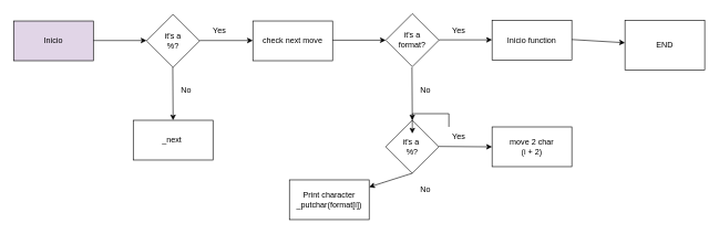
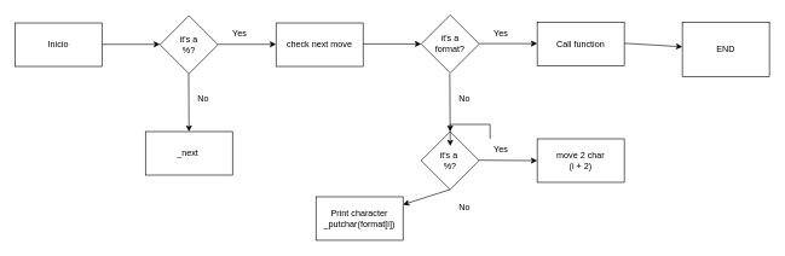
  <mxCell id="0" />
  <mxCell id="1" parent="0" />
- <mxCell id="2" value="Inicio" style="rounded=0;whiteSpace=wrap;html=1;fillColor=#e1d5e7;" vertex="1" parent="1"><mxGeometry x="20" y="31" width="120" height="60" as="geometry" /></mxCell>
+ <mxCell id="2" value="Inicio" style="rounded=0;whiteSpace=wrap;html=1;" vertex="1" parent="1"><mxGeometry x="20" y="31" width="120" height="60" as="geometry" /></mxCell>
  <mxCell id="3" value="" style="endArrow=classic;html=1;rounded=0;" edge="1" parent="1"><mxGeometry width="50" height="50" relative="1" as="geometry"><mxPoint x="259.5" y="101" as="sourcePoint" /><mxPoint x="260" y="181" as="targetPoint" /></mxGeometry></mxCell>
  <mxCell id="4" value="" style="endArrow=classic;html=1;rounded=0;" edge="1" parent="1"><mxGeometry width="50" height="50" relative="1" as="geometry"><mxPoint x="140" y="60.5" as="sourcePoint" /><mxPoint x="220" y="60.5" as="targetPoint" /></mxGeometry></mxCell>
  <mxCell id="5" value="it's a&lt;br&gt;%?" style="rhombus;whiteSpace=wrap;html=1;" vertex="1" parent="1"><mxGeometry x="220" y="21" width="80" height="80" as="geometry" /></mxCell>
  <mxCell id="6" value="_next&amp;nbsp;" style="rounded=0;whiteSpace=wrap;html=1;" vertex="1" parent="1"><mxGeometry x="200" y="181" width="120" height="60" as="geometry" /></mxCell>
  <mxCell id="7" value="No" style="text;html=1;strokeColor=none;fillColor=none;align=center;verticalAlign=middle;whiteSpace=wrap;rounded=0;" vertex="1" parent="1"><mxGeometry x="250" y="121" width="60" height="30" as="geometry" /></mxCell>
  <mxCell id="8" value="" style="endArrow=classic;html=1;rounded=0;" edge="1" parent="1"><mxGeometry width="50" height="50" relative="1" as="geometry"><mxPoint x="300" y="60.5" as="sourcePoint" /><mxPoint x="380" y="60.5" as="targetPoint" /></mxGeometry></mxCell>
  <mxCell id="9" value="Yes" style="text;html=1;strokeColor=none;fillColor=none;align=center;verticalAlign=middle;whiteSpace=wrap;rounded=0;" vertex="1" parent="1"><mxGeometry x="300" y="31" width="60" height="30" as="geometry" /></mxCell>
  <mxCell id="10" value="check next move" style="rounded=0;whiteSpace=wrap;html=1;" vertex="1" parent="1"><mxGeometry x="380" y="31" width="120" height="60" as="geometry" /></mxCell>
  <mxCell id="11" value="it's a&lt;br&gt;format?" style="rhombus;whiteSpace=wrap;html=1;" vertex="1" parent="1"><mxGeometry x="580" y="20" width="80" height="80" as="geometry" /></mxCell>
  <mxCell id="12" value="" style="endArrow=classic;html=1;rounded=0;" edge="1" parent="1"><mxGeometry width="50" height="50" relative="1" as="geometry"><mxPoint x="500" y="60" as="sourcePoint" /><mxPoint x="580" y="60" as="targetPoint" /></mxGeometry></mxCell>
  <mxCell id="13" value="" style="endArrow=classic;html=1;rounded=0;" edge="1" parent="1"><mxGeometry width="50" height="50" relative="1" as="geometry"><mxPoint x="660" y="59.5" as="sourcePoint" /><mxPoint x="740" y="59.5" as="targetPoint" /></mxGeometry></mxCell>
  <mxCell id="14" value="Yes" style="text;html=1;strokeColor=none;fillColor=none;align=center;verticalAlign=middle;whiteSpace=wrap;rounded=0;" vertex="1" parent="1"><mxGeometry x="660" y="30" width="60" height="30" as="geometry" /></mxCell>
- <mxCell id="15" value="Inicio function" style="rounded=0;whiteSpace=wrap;html=1;" vertex="1" parent="1"><mxGeometry x="740" y="30" width="120" height="60" as="geometry" /></mxCell>
+ <mxCell id="15" value="Call function" style="rounded=0;whiteSpace=wrap;html=1;" vertex="1" parent="1"><mxGeometry x="740" y="30" width="120" height="60" as="geometry" /></mxCell>
  <mxCell id="16" value="" style="endArrow=classic;html=1;rounded=0;" edge="1" parent="1" target="17"><mxGeometry width="50" height="50" relative="1" as="geometry"><mxPoint x="860" y="59" as="sourcePoint" /><mxPoint x="940" y="59" as="targetPoint" /></mxGeometry></mxCell>
  <mxCell id="17" value="END" style="rounded=0;whiteSpace=wrap;html=1;" vertex="1" parent="1"><mxGeometry x="940" y="30" width="120" height="75" as="geometry" /></mxCell>
  <mxCell id="18" value="" style="endArrow=classic;html=1;rounded=0;" edge="1" parent="1"><mxGeometry width="50" height="50" relative="1" as="geometry"><mxPoint x="619.5" y="101" as="sourcePoint" /><mxPoint y="181" as="targetPoint" x="620" /></mxGeometry></mxCell>
  <mxCell id="19" value="No" style="text;html=1;strokeColor=none;fillColor=none;align=center;verticalAlign=middle;whiteSpace=wrap;rounded=0;" vertex="1" parent="1"><mxGeometry x="610" y="121" width="60" height="30" as="geometry" /></mxCell>
  <mxCell id="20" value="it's a&amp;nbsp;&lt;br&gt;%?" style="rhombus;whiteSpace=wrap;html=1;" vertex="1" parent="1"><mxGeometry x="580" y="181" width="80" height="80" as="geometry" /></mxCell>
  <mxCell id="21" value="" style="endArrow=classic;html=1;rounded=0;" edge="1" parent="1" target="22"><mxGeometry width="50" height="50" relative="1" as="geometry"><mxPoint y="261" as="sourcePoint" x="620" /><mxPoint x="620.5" y="341" as="targetPoint" /></mxGeometry></mxCell>
  <mxCell id="22" value="Print character&lt;br&gt;_putchar(format[i])" style="rounded=0;whiteSpace=wrap;html=1;" vertex="1" parent="1"><mxGeometry x="435" y="271" width="120" height="60" as="geometry" /></mxCell>
  <mxCell id="23" style="edgeStyle=orthogonalEdgeStyle;rounded=0;orthogonalLoop=1;jettySize=auto;html=1;exitX=0.25;exitY=0;exitDx=0;exitDy=0;entryX=0.5;entryY=0.25;entryDx=0;entryDy=0;entryPerimeter=0;" edge="1" parent="1" source="24" target="20"><mxGeometry relative="1" as="geometry" /></mxCell>
  <mxCell id="24" value="Yes" style="text;html=1;strokeColor=none;fillColor=none;align=center;verticalAlign=middle;whiteSpace=wrap;rounded=0;" vertex="1" parent="1"><mxGeometry x="660" y="191" width="60" height="30" as="geometry" /></mxCell>
  <mxCell id="25" value="No" style="text;html=1;strokeColor=none;fillColor=none;align=center;verticalAlign=middle;whiteSpace=wrap;rounded=0;" vertex="1" parent="1"><mxGeometry x="610" y="271" width="60" height="30" as="geometry" /></mxCell>
  <mxCell id="26" value="" style="endArrow=classic;html=1;rounded=0;" edge="1" parent="1"><mxGeometry width="50" height="50" relative="1" as="geometry"><mxPoint x="660" y="220.5" as="sourcePoint" /><mxPoint x="740" y="221.071" as="targetPoint" /></mxGeometry></mxCell>
  <mxCell id="27" value="move 2 char&lt;br&gt;(i + 2)" style="rounded=0;whiteSpace=wrap;html=1;" vertex="1" parent="1"><mxGeometry x="740" y="191" width="120" height="60" as="geometry" /></mxCell>
